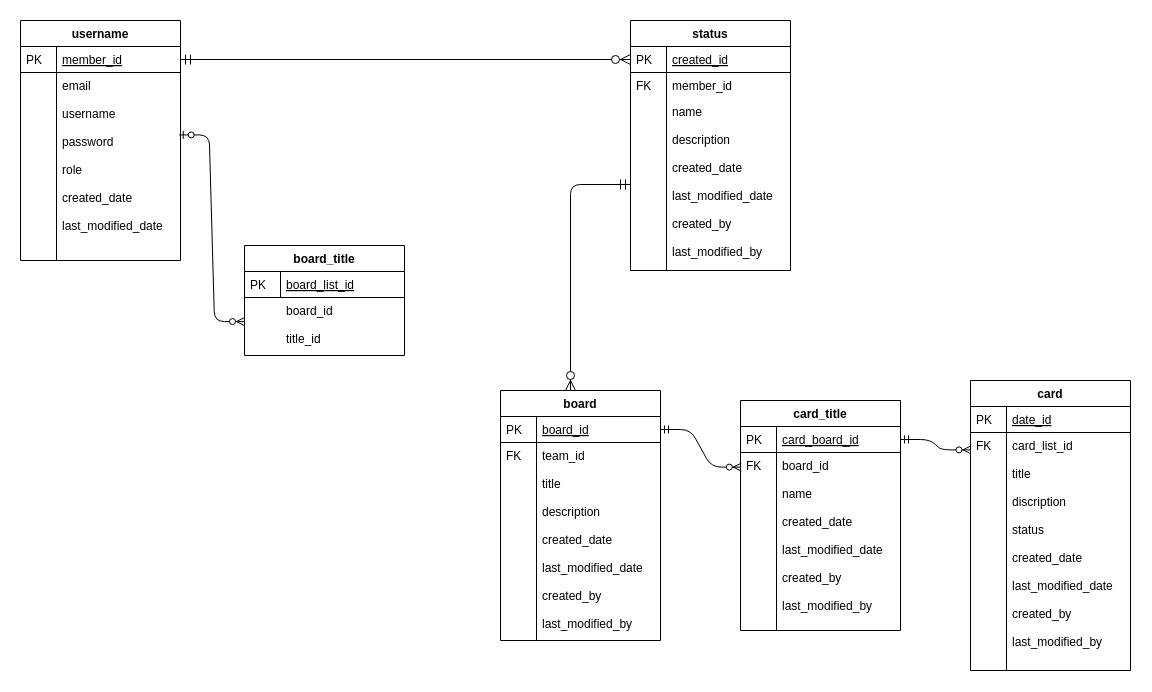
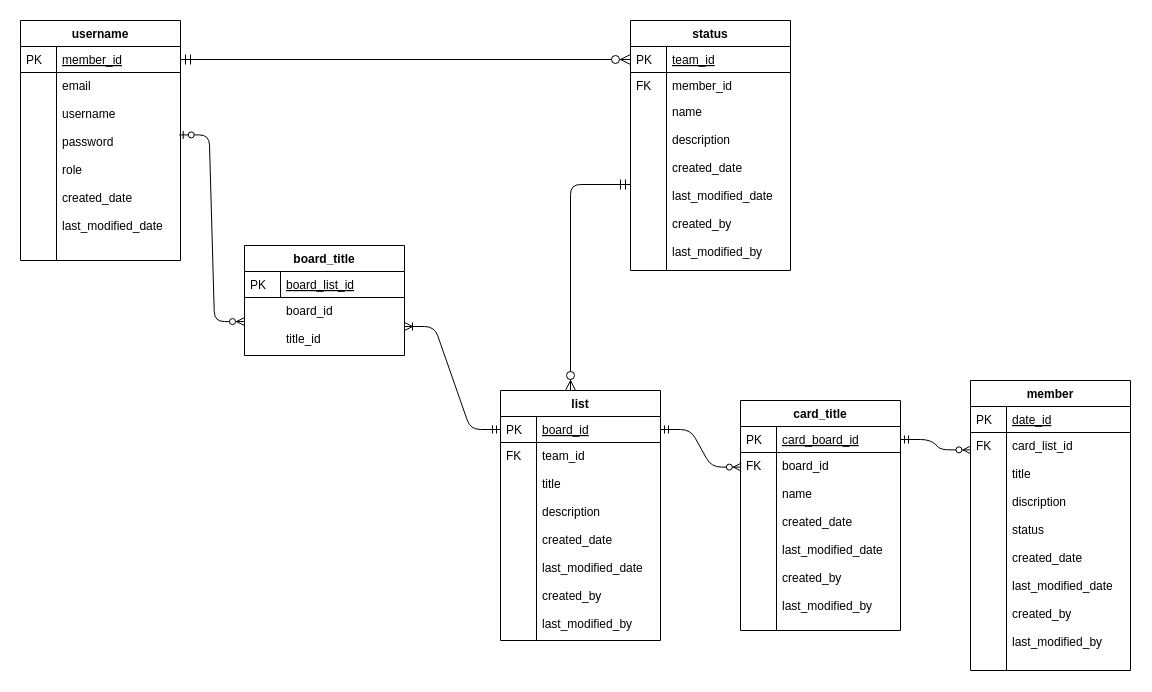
  <mxCell id="0" />
  <mxCell id="1" parent="0" />
  <mxCell id="2" value="username" style="swimlane;fontStyle=1;childLayout=stackLayout;horizontal=1;startSize=26;horizontalStack=0;resizeParent=1;resizeLast=0;collapsible=1;marginBottom=0;rounded=0;shadow=0;strokeWidth=1;" parent="1" vertex="1"><mxGeometry x="20" y="20" width="160" height="240" as="geometry"><mxRectangle x="20" y="80" width="160" height="26" as="alternateBounds" /></mxGeometry></mxCell>
  <mxCell id="3" value="member_id" style="shape=partialRectangle;top=0;left=0;right=0;bottom=1;align=left;verticalAlign=top;fillColor=none;spacingLeft=40;spacingRight=4;overflow=hidden;rotatable=0;points=[[0,0.5],[1,0.5]];portConstraint=eastwest;dropTarget=0;rounded=0;shadow=0;strokeWidth=1;fontStyle=4" parent="2" vertex="1"><mxGeometry y="26" width="160" height="26" as="geometry" /></mxCell>
  <mxCell id="4" value="PK" style="shape=partialRectangle;top=0;left=0;bottom=0;fillColor=none;align=left;verticalAlign=top;spacingLeft=4;spacingRight=4;overflow=hidden;rotatable=0;points=[];portConstraint=eastwest;part=1;" parent="3" vertex="1" connectable="0"><mxGeometry width="36" height="26" as="geometry" /></mxCell>
  <mxCell id="5" value="email&#10;&#10;username&#10;&#10;password&#10;&#10;role&#10;&#10;created_date&#10;&#10;last_modified_date" style="shape=partialRectangle;top=0;left=0;right=0;bottom=0;align=left;verticalAlign=top;fillColor=none;spacingLeft=40;spacingRight=4;overflow=hidden;rotatable=0;points=[[0,0.5],[1,0.5]];portConstraint=eastwest;dropTarget=0;rounded=0;shadow=0;strokeWidth=1;" parent="2" vertex="1"><mxGeometry y="52" width="160" height="188" as="geometry" /></mxCell>
  <mxCell id="6" value="" style="shape=partialRectangle;top=0;left=0;bottom=0;fillColor=none;align=left;verticalAlign=top;spacingLeft=4;spacingRight=4;overflow=hidden;rotatable=0;points=[];portConstraint=eastwest;part=1;" parent="5" vertex="1" connectable="0"><mxGeometry width="36" height="188" as="geometry" /></mxCell>
  <mxCell id="7" value="status" style="swimlane;fontStyle=1;childLayout=stackLayout;horizontal=1;startSize=26;horizontalStack=0;resizeParent=1;resizeLast=0;collapsible=1;marginBottom=0;rounded=0;shadow=0;strokeWidth=1;" parent="1" vertex="1"><mxGeometry x="630" y="20" width="160" height="250" as="geometry"><mxRectangle x="260" y="80" width="160" height="26" as="alternateBounds" /></mxGeometry></mxCell>
- <mxCell id="8" value="created_id" style="shape=partialRectangle;top=0;left=0;right=0;bottom=1;align=left;verticalAlign=top;fillColor=none;spacingLeft=40;spacingRight=4;overflow=hidden;rotatable=0;points=[[0,0.5],[1,0.5]];portConstraint=eastwest;dropTarget=0;rounded=0;shadow=0;strokeWidth=1;fontStyle=4" parent="7" vertex="1"><mxGeometry y="26" width="160" height="26" as="geometry" /></mxCell>
+ <mxCell id="8" value="team_id" style="shape=partialRectangle;top=0;left=0;right=0;bottom=1;align=left;verticalAlign=top;fillColor=none;spacingLeft=40;spacingRight=4;overflow=hidden;rotatable=0;points=[[0,0.5],[1,0.5]];portConstraint=eastwest;dropTarget=0;rounded=0;shadow=0;strokeWidth=1;fontStyle=4" parent="7" vertex="1"><mxGeometry y="26" width="160" height="26" as="geometry" /></mxCell>
  <mxCell id="9" value="PK" style="shape=partialRectangle;top=0;left=0;bottom=0;fillColor=none;align=left;verticalAlign=top;spacingLeft=4;spacingRight=4;overflow=hidden;rotatable=0;points=[];portConstraint=eastwest;part=1;" parent="8" vertex="1" connectable="0"><mxGeometry width="36" height="26" as="geometry" /></mxCell>
  <mxCell id="10" value="member_id" style="shape=partialRectangle;top=0;left=0;right=0;bottom=0;align=left;verticalAlign=top;fillColor=none;spacingLeft=40;spacingRight=4;overflow=hidden;rotatable=0;points=[[0,0.5],[1,0.5]];portConstraint=eastwest;dropTarget=0;rounded=0;shadow=0;strokeWidth=1;" parent="7" vertex="1"><mxGeometry y="52" width="160" height="26" as="geometry" /></mxCell>
  <mxCell id="11" value="FK" style="shape=partialRectangle;top=0;left=0;bottom=0;fillColor=none;align=left;verticalAlign=top;spacingLeft=4;spacingRight=4;overflow=hidden;rotatable=0;points=[];portConstraint=eastwest;part=1;" parent="10" vertex="1" connectable="0"><mxGeometry width="36" height="26" as="geometry" /></mxCell>
  <mxCell id="12" value="name&#10;&#10;description&#10;&#10;created_date&#10;&#10;last_modified_date&#10;&#10;created_by&#10;&#10;last_modified_by" style="shape=partialRectangle;top=0;left=0;right=0;bottom=0;align=left;verticalAlign=top;fillColor=none;spacingLeft=40;spacingRight=4;overflow=hidden;rotatable=0;points=[[0,0.5],[1,0.5]];portConstraint=eastwest;dropTarget=0;rounded=0;shadow=0;strokeWidth=1;" parent="7" vertex="1"><mxGeometry y="78" width="160" height="172" as="geometry" /></mxCell>
  <mxCell id="13" value="" style="shape=partialRectangle;top=0;left=0;bottom=0;fillColor=none;align=left;verticalAlign=top;spacingLeft=4;spacingRight=4;overflow=hidden;rotatable=0;points=[];portConstraint=eastwest;part=1;" parent="12" vertex="1" connectable="0"><mxGeometry width="36" height="172" as="geometry" /></mxCell>
  <mxCell id="14" value="" style="edgeStyle=orthogonalEdgeStyle;endArrow=ERzeroToMany;startArrow=ERmandOne;shadow=0;strokeWidth=1;endSize=8;startSize=8;" parent="1" source="3" target="8" edge="1"><mxGeometry width="100" height="100" relative="1" as="geometry"><mxPoint x="300" y="290" as="sourcePoint" /><mxPoint x="400" y="190" as="targetPoint" /></mxGeometry></mxCell>
- <mxCell id="15" value="board" style="swimlane;fontStyle=1;childLayout=stackLayout;horizontal=1;startSize=26;horizontalStack=0;resizeParent=1;resizeLast=0;collapsible=1;marginBottom=0;rounded=0;shadow=0;strokeWidth=1;" vertex="1" parent="1"><mxGeometry x="500" y="390" width="160" height="250" as="geometry"><mxRectangle x="20" y="80" width="160" height="26" as="alternateBounds" /></mxGeometry></mxCell>
+ <mxCell id="15" value="list" style="swimlane;fontStyle=1;childLayout=stackLayout;horizontal=1;startSize=26;horizontalStack=0;resizeParent=1;resizeLast=0;collapsible=1;marginBottom=0;rounded=0;shadow=0;strokeWidth=1;" vertex="1" parent="1"><mxGeometry x="500" y="390" width="160" height="250" as="geometry"><mxRectangle x="20" y="80" width="160" height="26" as="alternateBounds" /></mxGeometry></mxCell>
  <mxCell id="16" value="board_id" style="shape=partialRectangle;top=0;left=0;right=0;bottom=1;align=left;verticalAlign=top;fillColor=none;spacingLeft=40;spacingRight=4;overflow=hidden;rotatable=0;points=[[0,0.5],[1,0.5]];portConstraint=eastwest;dropTarget=0;rounded=0;shadow=0;strokeWidth=1;fontStyle=4" vertex="1" parent="15"><mxGeometry y="26" width="160" height="26" as="geometry" /></mxCell>
  <mxCell id="17" value="PK" style="shape=partialRectangle;top=0;left=0;bottom=0;fillColor=none;align=left;verticalAlign=top;spacingLeft=4;spacingRight=4;overflow=hidden;rotatable=0;points=[];portConstraint=eastwest;part=1;" vertex="1" connectable="0" parent="16"><mxGeometry width="36" height="26" as="geometry" /></mxCell>
  <mxCell id="18" value="team_id&#10;&#10;title&#10;&#10;description&#10;&#10;created_date&#10;&#10;last_modified_date&#10;&#10;created_by&#10;&#10;last_modified_by&#10;" style="shape=partialRectangle;top=0;left=0;right=0;bottom=0;align=left;verticalAlign=top;fillColor=none;spacingLeft=40;spacingRight=4;overflow=hidden;rotatable=0;points=[[0,0.5],[1,0.5]];portConstraint=eastwest;dropTarget=0;rounded=0;shadow=0;strokeWidth=1;" vertex="1" parent="15"><mxGeometry y="52" width="160" height="198" as="geometry" /></mxCell>
  <mxCell id="19" value="FK" style="shape=partialRectangle;top=0;left=0;bottom=0;fillColor=none;align=left;verticalAlign=top;spacingLeft=4;spacingRight=4;overflow=hidden;rotatable=0;points=[];portConstraint=eastwest;part=1;" vertex="1" connectable="0" parent="18"><mxGeometry width="36" height="198.0" as="geometry" /></mxCell>
  <mxCell id="20" value="" style="edgeStyle=orthogonalEdgeStyle;fontSize=12;html=1;endArrow=ERzeroToMany;startArrow=ERmandOne;strokeColor=#000000;endSize=8;startSize=8;" edge="1" parent="1" source="12" target="15"><mxGeometry width="100" height="100" relative="1" as="geometry"><mxPoint x="469.58" y="270" as="sourcePoint" /><mxPoint x="560" y="380" as="targetPoint" /><Array as="points"><mxPoint x="570" y="184" /><mxPoint x="570" y="390" /></Array></mxGeometry></mxCell>
  <mxCell id="21" value="board_title" style="swimlane;fontStyle=1;childLayout=stackLayout;horizontal=1;startSize=26;horizontalStack=0;resizeParent=1;resizeLast=0;collapsible=1;marginBottom=0;rounded=0;shadow=0;strokeWidth=1;" vertex="1" parent="1"><mxGeometry x="244" y="245" width="160" height="110" as="geometry"><mxRectangle x="20" y="80" width="160" height="26" as="alternateBounds" /></mxGeometry></mxCell>
  <mxCell id="22" value="board_list_id" style="shape=partialRectangle;top=0;left=0;right=0;bottom=1;align=left;verticalAlign=top;fillColor=none;spacingLeft=40;spacingRight=4;overflow=hidden;rotatable=0;points=[[0,0.5],[1,0.5]];portConstraint=eastwest;dropTarget=0;rounded=0;shadow=0;strokeWidth=1;fontStyle=4" vertex="1" parent="21"><mxGeometry y="26" width="160" height="26" as="geometry" /></mxCell>
  <mxCell id="23" value="PK" style="shape=partialRectangle;top=0;left=0;bottom=0;fillColor=none;align=left;verticalAlign=top;spacingLeft=4;spacingRight=4;overflow=hidden;rotatable=0;points=[];portConstraint=eastwest;part=1;" vertex="1" connectable="0" parent="22"><mxGeometry width="36" height="26" as="geometry" /></mxCell>
  <mxCell id="24" value="board_id&#10;&#10;title_id" style="shape=partialRectangle;top=0;left=0;right=0;bottom=0;align=left;verticalAlign=top;fillColor=none;spacingLeft=40;spacingRight=4;overflow=hidden;rotatable=0;points=[[0,0.5],[1,0.5]];portConstraint=eastwest;dropTarget=0;rounded=0;shadow=0;strokeWidth=1;" vertex="1" parent="21"><mxGeometry y="52" width="160" height="58" as="geometry" /></mxCell>
+ <mxCell id="25" value="" style="edgeStyle=entityRelationEdgeStyle;fontSize=12;html=1;endArrow=ERoneToMany;startArrow=ERmandOne;strokeColor=#000000;" edge="1" parent="1" source="16" target="24"><mxGeometry width="100" height="100" relative="1" as="geometry"><mxPoint x="440" y="380" as="sourcePoint" /><mxPoint x="540" y="280" as="targetPoint" /></mxGeometry></mxCell>
  <mxCell id="26" value="" style="edgeStyle=entityRelationEdgeStyle;fontSize=12;html=1;endArrow=ERzeroToMany;startArrow=ERzeroToOne;strokeColor=#000000;entryX=0;entryY=0.415;entryDx=0;entryDy=0;entryPerimeter=0;exitX=0.992;exitY=0.332;exitDx=0;exitDy=0;exitPerimeter=0;" edge="1" parent="1" source="5" target="24"><mxGeometry width="100" height="100" relative="1" as="geometry"><mxPoint x="0" y="470" as="sourcePoint" /><mxPoint x="100" y="370" as="targetPoint" /></mxGeometry></mxCell>
- <mxCell id="27" value="card" style="swimlane;fontStyle=1;childLayout=stackLayout;horizontal=1;startSize=26;horizontalStack=0;resizeParent=1;resizeLast=0;collapsible=1;marginBottom=0;rounded=0;shadow=0;strokeWidth=1;" vertex="1" parent="1"><mxGeometry x="970" y="380" width="160" height="290" as="geometry"><mxRectangle x="20" y="80" width="160" height="26" as="alternateBounds" /></mxGeometry></mxCell>
+ <mxCell id="27" value="member" style="swimlane;fontStyle=1;childLayout=stackLayout;horizontal=1;startSize=26;horizontalStack=0;resizeParent=1;resizeLast=0;collapsible=1;marginBottom=0;rounded=0;shadow=0;strokeWidth=1;" vertex="1" parent="1"><mxGeometry x="970" y="380" width="160" height="290" as="geometry"><mxRectangle x="20" y="80" width="160" height="26" as="alternateBounds" /></mxGeometry></mxCell>
  <mxCell id="28" value="date_id" style="shape=partialRectangle;top=0;left=0;right=0;bottom=1;align=left;verticalAlign=top;fillColor=none;spacingLeft=40;spacingRight=4;overflow=hidden;rotatable=0;points=[[0,0.5],[1,0.5]];portConstraint=eastwest;dropTarget=0;rounded=0;shadow=0;strokeWidth=1;fontStyle=4" vertex="1" parent="27"><mxGeometry y="26" width="160" height="26" as="geometry" /></mxCell>
  <mxCell id="29" value="PK" style="shape=partialRectangle;top=0;left=0;bottom=0;fillColor=none;align=left;verticalAlign=top;spacingLeft=4;spacingRight=4;overflow=hidden;rotatable=0;points=[];portConstraint=eastwest;part=1;" vertex="1" connectable="0" parent="28"><mxGeometry width="36" height="26" as="geometry" /></mxCell>
  <mxCell id="30" value="card_list_id&#10;&#10;title&#10;&#10;discription&#10;&#10;status&#10;&#10;created_date&#10;&#10;last_modified_date&#10;&#10;created_by&#10;&#10;last_modified_by" style="shape=partialRectangle;top=0;left=0;right=0;bottom=0;align=left;verticalAlign=top;fillColor=none;spacingLeft=40;spacingRight=4;overflow=hidden;rotatable=0;points=[[0,0.5],[1,0.5]];portConstraint=eastwest;dropTarget=0;rounded=0;shadow=0;strokeWidth=1;" vertex="1" parent="27"><mxGeometry y="52" width="160" height="238" as="geometry" /></mxCell>
  <mxCell id="31" value="FK" style="shape=partialRectangle;top=0;left=0;bottom=0;fillColor=none;align=left;verticalAlign=top;spacingLeft=4;spacingRight=4;overflow=hidden;rotatable=0;points=[];portConstraint=eastwest;part=1;" vertex="1" connectable="0" parent="30"><mxGeometry width="36" height="238" as="geometry" /></mxCell>
  <mxCell id="32" value="card_title" style="swimlane;fontStyle=1;childLayout=stackLayout;horizontal=1;startSize=26;horizontalStack=0;resizeParent=1;resizeLast=0;collapsible=1;marginBottom=0;rounded=0;shadow=0;strokeWidth=1;" vertex="1" parent="1"><mxGeometry x="740" y="400" width="160" height="230" as="geometry"><mxRectangle x="20" y="80" width="160" height="26" as="alternateBounds" /></mxGeometry></mxCell>
  <mxCell id="33" value="card_board_id" style="shape=partialRectangle;top=0;left=0;right=0;bottom=1;align=left;verticalAlign=top;fillColor=none;spacingLeft=40;spacingRight=4;overflow=hidden;rotatable=0;points=[[0,0.5],[1,0.5]];portConstraint=eastwest;dropTarget=0;rounded=0;shadow=0;strokeWidth=1;fontStyle=4" vertex="1" parent="32"><mxGeometry y="26" width="160" height="26" as="geometry" /></mxCell>
  <mxCell id="34" value="PK" style="shape=partialRectangle;top=0;left=0;bottom=0;fillColor=none;align=left;verticalAlign=top;spacingLeft=4;spacingRight=4;overflow=hidden;rotatable=0;points=[];portConstraint=eastwest;part=1;" vertex="1" connectable="0" parent="33"><mxGeometry width="36" height="26" as="geometry" /></mxCell>
  <mxCell id="35" value="board_id&#10;&#10;name&#10;&#10;created_date&#10;&#10;last_modified_date&#10;&#10;created_by&#10;&#10;last_modified_by&#10;" style="shape=partialRectangle;top=0;left=0;right=0;bottom=0;align=left;verticalAlign=top;fillColor=none;spacingLeft=40;spacingRight=4;overflow=hidden;rotatable=0;points=[[0,0.5],[1,0.5]];portConstraint=eastwest;dropTarget=0;rounded=0;shadow=0;strokeWidth=1;" vertex="1" parent="32"><mxGeometry y="52" width="160" height="178" as="geometry" /></mxCell>
  <mxCell id="36" value="FK" style="shape=partialRectangle;top=0;left=0;bottom=0;fillColor=none;align=left;verticalAlign=top;spacingLeft=4;spacingRight=4;overflow=hidden;rotatable=0;points=[];portConstraint=eastwest;part=1;" vertex="1" connectable="0" parent="35"><mxGeometry width="36" height="178" as="geometry" /></mxCell>
  <mxCell id="37" value="" style="edgeStyle=entityRelationEdgeStyle;fontSize=12;html=1;endArrow=ERzeroToMany;startArrow=ERmandOne;strokeColor=#000000;exitX=1;exitY=0.5;exitDx=0;exitDy=0;entryX=0.005;entryY=0.082;entryDx=0;entryDy=0;entryPerimeter=0;" edge="1" parent="1" source="16" target="35"><mxGeometry width="100" height="100" relative="1" as="geometry"><mxPoint x="600" y="620" as="sourcePoint" /><mxPoint x="700" y="520" as="targetPoint" /></mxGeometry></mxCell>
  <mxCell id="38" value="" style="edgeStyle=entityRelationEdgeStyle;fontSize=12;html=1;endArrow=ERzeroToMany;startArrow=ERmandOne;strokeColor=#000000;exitX=1;exitY=0.5;exitDx=0;exitDy=0;entryX=0.003;entryY=0.073;entryDx=0;entryDy=0;entryPerimeter=0;" edge="1" parent="1" source="33" target="30"><mxGeometry width="100" height="100" relative="1" as="geometry"><mxPoint x="900" y="525.78" as="sourcePoint" /><mxPoint x="970" y="524" as="targetPoint" /></mxGeometry></mxCell>
